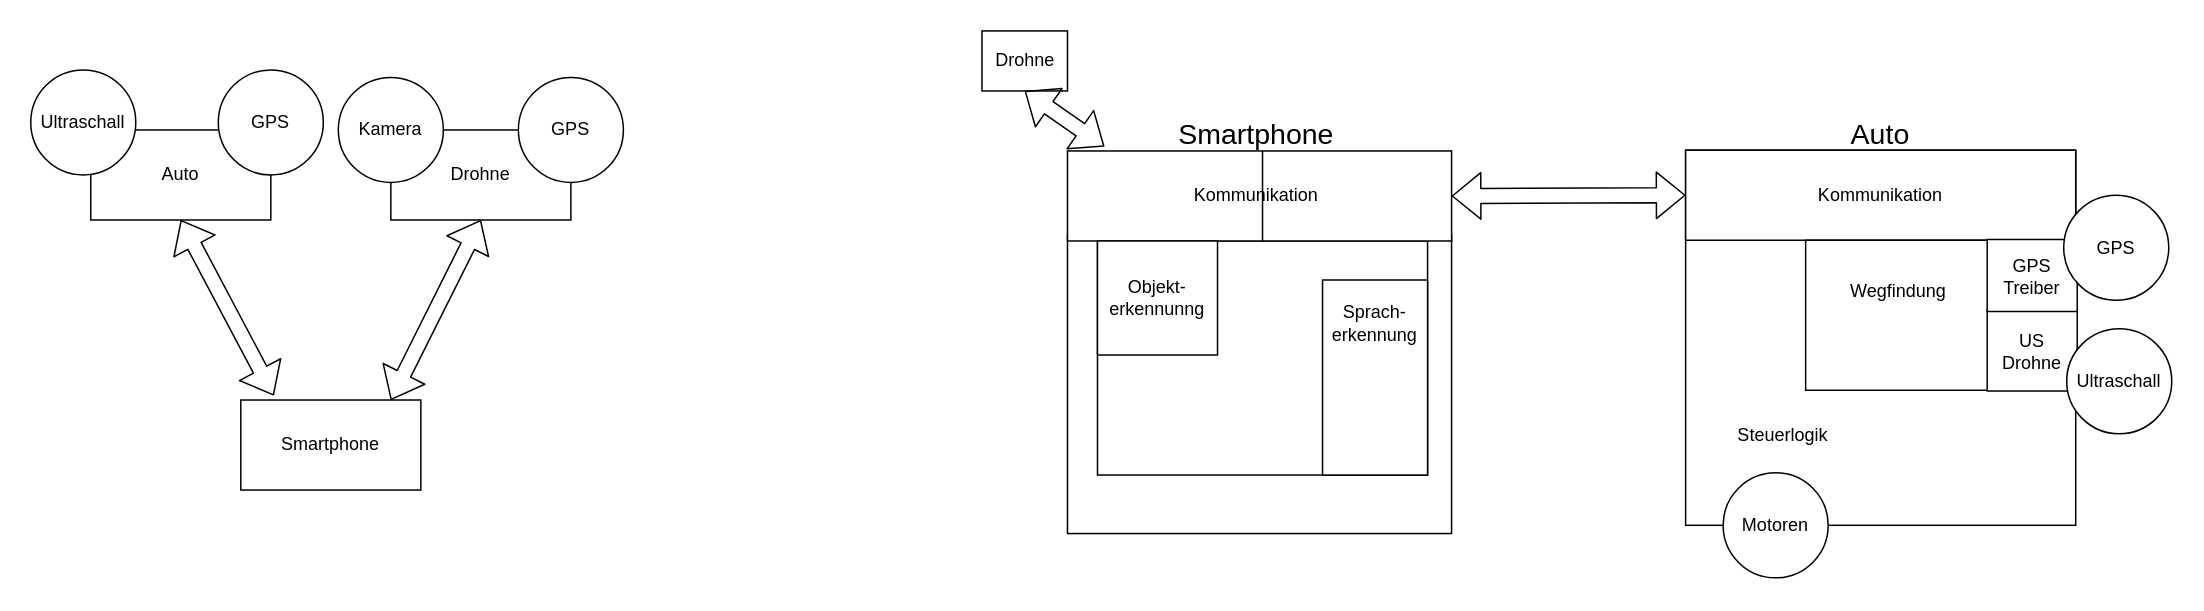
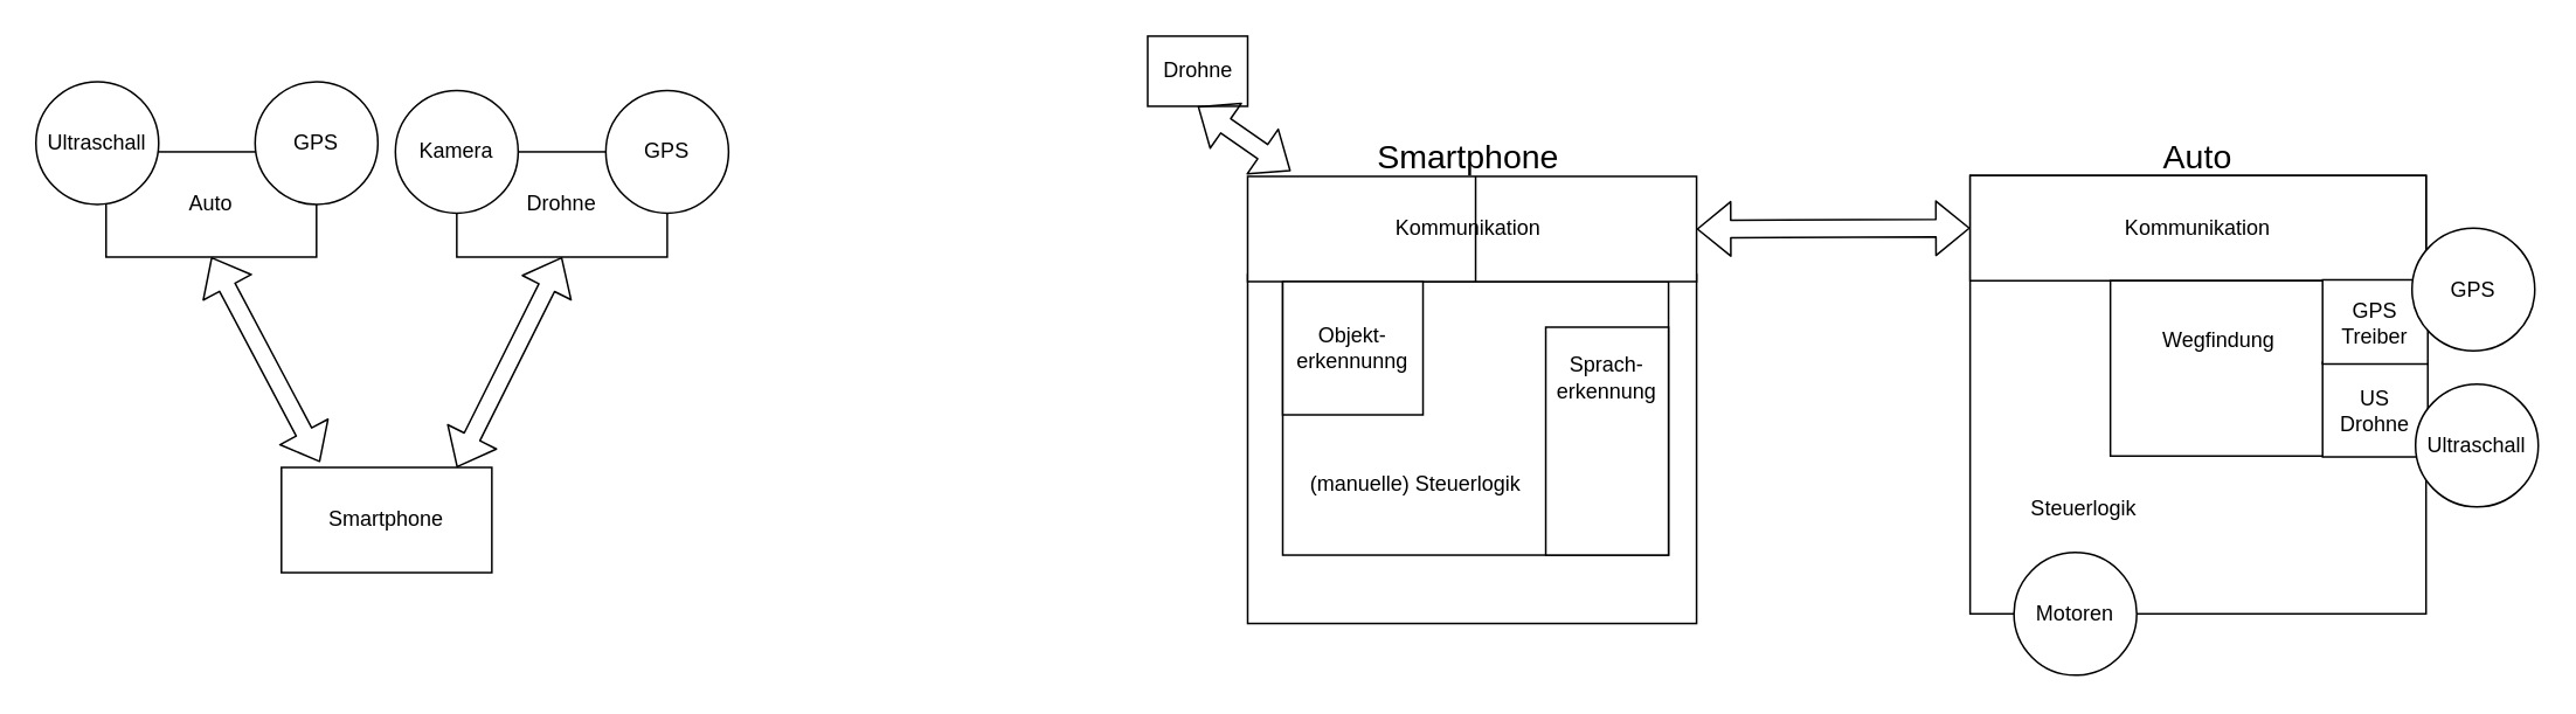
  <mxCell id="0" />
  <mxCell id="1" parent="0" />
  <mxCell id="2" value="" style="rounded=0;whiteSpace=wrap;html=1;" vertex="1" parent="1"><mxGeometry x="711" y="156" width="256" height="199" as="geometry" /></mxCell>
  <mxCell id="3" value="" style="rounded=0;whiteSpace=wrap;html=1;" vertex="1" parent="1"><mxGeometry x="60" y="86" width="120" height="60" as="geometry" /></mxCell>
  <mxCell id="4" value="&lt;div&gt;Auto&lt;/div&gt;" style="text;html=1;strokeColor=none;fillColor=none;align=center;verticalAlign=middle;whiteSpace=wrap;rounded=0;" vertex="1" parent="1"><mxGeometry x="100" y="106" width="40" height="20" as="geometry" /></mxCell>
  <mxCell id="5" value="" style="rounded=0;whiteSpace=wrap;html=1;" vertex="1" parent="1"><mxGeometry x="160" y="266" width="120" height="60" as="geometry" /></mxCell>
  <mxCell id="6" value="&lt;div&gt;Smartphone&lt;/div&gt;" style="text;html=1;strokeColor=none;fillColor=none;align=center;verticalAlign=middle;whiteSpace=wrap;rounded=0;" vertex="1" parent="1"><mxGeometry x="200" y="286" width="40" height="20" as="geometry" /></mxCell>
  <mxCell id="7" value="" style="rounded=0;whiteSpace=wrap;html=1;" vertex="1" parent="1"><mxGeometry x="260" y="86" width="120" height="60" as="geometry" /></mxCell>
  <mxCell id="8" value="Drohne" style="text;html=1;strokeColor=none;fillColor=none;align=center;verticalAlign=middle;whiteSpace=wrap;rounded=0;" vertex="1" parent="1"><mxGeometry x="300" y="106" width="40" height="20" as="geometry" /></mxCell>
  <mxCell id="9" value="" style="shape=flexArrow;endArrow=classic;startArrow=classic;html=1;exitX=0.5;exitY=1;exitDx=0;exitDy=0;entryX=0.183;entryY=-0.05;entryDx=0;entryDy=0;entryPerimeter=0;" edge="1" parent="1" source="3" target="5"><mxGeometry width="50" height="50" relative="1" as="geometry"><mxPoint x="60" y="396" as="sourcePoint" /><mxPoint x="110" y="346" as="targetPoint" /></mxGeometry></mxCell>
  <mxCell id="10" value="" style="shape=flexArrow;endArrow=classic;startArrow=classic;html=1;entryX=0.5;entryY=1;entryDx=0;entryDy=0;" edge="1" parent="1" target="7"><mxGeometry width="50" height="50" relative="1" as="geometry"><mxPoint x="260" y="266" as="sourcePoint" /><mxPoint x="110" y="346" as="targetPoint" /></mxGeometry></mxCell>
  <mxCell id="11" value="" style="ellipse;whiteSpace=wrap;html=1;aspect=fixed;" vertex="1" parent="1"><mxGeometry x="20" y="46" width="70" height="70" as="geometry" /></mxCell>
  <mxCell id="12" value="&lt;div&gt;Ultraschall&lt;/div&gt;" style="text;html=1;strokeColor=none;fillColor=none;align=center;verticalAlign=middle;whiteSpace=wrap;rounded=0;" vertex="1" parent="1"><mxGeometry x="35" y="71" width="40" height="20" as="geometry" /></mxCell>
  <mxCell id="13" value="" style="ellipse;whiteSpace=wrap;html=1;aspect=fixed;" vertex="1" parent="1"><mxGeometry x="145" y="46" width="70" height="70" as="geometry" /></mxCell>
  <mxCell id="14" value="&lt;div&gt;GPS&lt;/div&gt;" style="text;html=1;strokeColor=none;fillColor=none;align=center;verticalAlign=middle;whiteSpace=wrap;rounded=0;" vertex="1" parent="1"><mxGeometry x="160" y="71" width="40" height="20" as="geometry" /></mxCell>
  <mxCell id="15" value="" style="ellipse;whiteSpace=wrap;html=1;aspect=fixed;" vertex="1" parent="1"><mxGeometry x="225" y="51" width="70" height="70" as="geometry" /></mxCell>
  <mxCell id="16" value="Kamera" style="text;html=1;strokeColor=none;fillColor=none;align=center;verticalAlign=middle;whiteSpace=wrap;rounded=0;" vertex="1" parent="1"><mxGeometry x="240" y="76" width="40" height="20" as="geometry" /></mxCell>
  <mxCell id="17" value="" style="ellipse;whiteSpace=wrap;html=1;aspect=fixed;" vertex="1" parent="1"><mxGeometry x="345" y="51" width="70" height="70" as="geometry" /></mxCell>
  <mxCell id="18" value="&lt;div&gt;GPS&lt;/div&gt;" style="text;html=1;strokeColor=none;fillColor=none;align=center;verticalAlign=middle;whiteSpace=wrap;rounded=0;" vertex="1" parent="1"><mxGeometry x="360" y="76" width="40" height="20" as="geometry" /></mxCell>
  <mxCell id="19" value="" style="rounded=0;whiteSpace=wrap;html=1;" vertex="1" parent="1"><mxGeometry x="1123" y="99.5" width="260" height="250" as="geometry" /></mxCell>
  <mxCell id="20" value="" style="rounded=0;whiteSpace=wrap;html=1;" vertex="1" parent="1"><mxGeometry x="1123" y="99.5" width="260" height="60" as="geometry" /></mxCell>
  <mxCell id="21" value="Kommunikation" style="text;html=1;strokeColor=none;fillColor=none;align=center;verticalAlign=middle;whiteSpace=wrap;rounded=0;" vertex="1" parent="1"><mxGeometry x="1233" y="119.5" width="40" height="20" as="geometry" /></mxCell>
  <mxCell id="22" value="Wegfindung" style="text;html=1;strokeColor=none;fillColor=none;align=center;verticalAlign=middle;whiteSpace=wrap;rounded=0;" vertex="1" parent="1"><mxGeometry x="1293" y="183.5" width="40" height="20" as="geometry" /></mxCell>
  <mxCell id="23" value="Steuerlogik" style="text;html=1;strokeColor=none;fillColor=none;align=center;verticalAlign=middle;whiteSpace=wrap;rounded=0;" vertex="1" parent="1"><mxGeometry x="1168" y="279.5" width="40" height="20" as="geometry" /></mxCell>
  <mxCell id="24" value="&lt;font style=&quot;font-size: 19px&quot;&gt;Auto&lt;/font&gt;" style="text;html=1;strokeColor=none;fillColor=none;align=center;verticalAlign=middle;whiteSpace=wrap;rounded=0;" vertex="1" parent="1"><mxGeometry x="1233" y="79.5" width="40" height="20" as="geometry" /></mxCell>
  <mxCell id="25" value="Motoren" style="ellipse;whiteSpace=wrap;html=1;aspect=fixed;" vertex="1" parent="1"><mxGeometry x="1148" y="314.5" width="70" height="70" as="geometry" /></mxCell>
  <mxCell id="26" value="" style="rounded=0;whiteSpace=wrap;html=1;" vertex="1" parent="1"><mxGeometry x="1203" y="159.5" width="180" height="100" as="geometry" /></mxCell>
  <mxCell id="27" value="" style="rounded=0;whiteSpace=wrap;html=1;" vertex="1" parent="1"><mxGeometry x="1324" y="206" width="60" height="54" as="geometry" /></mxCell>
  <mxCell id="28" value="&lt;div&gt;US&lt;/div&gt;&lt;div&gt;Drohne&lt;br&gt;&lt;/div&gt;" style="text;html=1;strokeColor=none;fillColor=none;align=center;verticalAlign=middle;whiteSpace=wrap;rounded=0;" vertex="1" parent="1"><mxGeometry x="1334" y="223.5" width="40" height="20" as="geometry" /></mxCell>
  <mxCell id="29" value="" style="ellipse;whiteSpace=wrap;html=1;aspect=fixed;" vertex="1" parent="1"><mxGeometry x="1377" y="218.5" width="70" height="70" as="geometry" /></mxCell>
  <mxCell id="30" value="&lt;div&gt;Ultraschall&lt;/div&gt;" style="text;html=1;strokeColor=none;fillColor=none;align=center;verticalAlign=middle;whiteSpace=wrap;rounded=0;" vertex="1" parent="1"><mxGeometry x="1392" y="243.5" width="40" height="20" as="geometry" /></mxCell>
  <mxCell id="31" value="" style="rounded=0;whiteSpace=wrap;html=1;" vertex="1" parent="1"><mxGeometry x="1324" y="159" width="60" height="48" as="geometry" /></mxCell>
  <mxCell id="32" value="&lt;div&gt;GPS&lt;/div&gt;&lt;div&gt;Treiber&lt;br&gt;&lt;/div&gt;" style="text;html=1;strokeColor=none;fillColor=none;align=center;verticalAlign=middle;whiteSpace=wrap;rounded=0;" vertex="1" parent="1"><mxGeometry x="1334" y="173.5" width="40" height="20" as="geometry" /></mxCell>
  <mxCell id="33" value="" style="ellipse;whiteSpace=wrap;html=1;aspect=fixed;" vertex="1" parent="1"><mxGeometry x="1375" y="129.5" width="70" height="70" as="geometry" /></mxCell>
  <mxCell id="34" value="&lt;div&gt;GPS&lt;/div&gt;" style="text;html=1;strokeColor=none;fillColor=none;align=center;verticalAlign=middle;whiteSpace=wrap;rounded=0;" vertex="1" parent="1"><mxGeometry x="1390" y="154.5" width="40" height="20" as="geometry" /></mxCell>
  <mxCell id="35" value="&lt;div&gt;Wegfindung&lt;/div&gt;" style="text;html=1;strokeColor=none;fillColor=none;align=center;verticalAlign=middle;whiteSpace=wrap;rounded=0;" vertex="1" parent="1"><mxGeometry x="1245" y="183.5" width="40" height="20" as="geometry" /></mxCell>
  <mxCell id="36" value="" style="rounded=0;whiteSpace=wrap;html=1;" vertex="1" parent="1"><mxGeometry x="731" y="160" width="220" height="156" as="geometry" /></mxCell>
  <mxCell id="37" value="" style="rounded=0;whiteSpace=wrap;html=1;" vertex="1" parent="1"><mxGeometry x="711" y="100" width="256" height="60" as="geometry" /></mxCell>
  <mxCell id="38" value="Kommunikation" style="text;html=1;strokeColor=none;fillColor=none;align=center;verticalAlign=middle;whiteSpace=wrap;rounded=0;" vertex="1" parent="1"><mxGeometry x="816.5" y="120" width="40" height="20" as="geometry" /></mxCell>
+ <mxCell id="39" value="(manuelle) Steuerlogik" style="text;html=1;strokeColor=none;fillColor=none;align=center;verticalAlign=middle;whiteSpace=wrap;rounded=0;" vertex="1" parent="1"><mxGeometry x="743" y="266" width="128" height="20" as="geometry" /></mxCell>
  <mxCell id="40" value="&lt;div style=&quot;font-size: 19px&quot;&gt;&lt;font style=&quot;font-size: 19px&quot;&gt;Smartphone&lt;/font&gt;&lt;/div&gt;" style="text;html=1;strokeColor=none;fillColor=none;align=center;verticalAlign=middle;whiteSpace=wrap;rounded=0;" vertex="1" parent="1"><mxGeometry x="816.5" y="80" width="40" height="20" as="geometry" /></mxCell>
  <mxCell id="41" value="" style="rounded=0;whiteSpace=wrap;html=1;" vertex="1" parent="1"><mxGeometry x="731" y="160" width="80" height="76" as="geometry" /></mxCell>
  <mxCell id="42" value="&lt;div&gt;Objekt-&lt;/div&gt;&lt;div&gt;erkennunng&lt;/div&gt;" style="text;html=1;strokeColor=none;fillColor=none;align=center;verticalAlign=middle;whiteSpace=wrap;rounded=0;" vertex="1" parent="1"><mxGeometry x="751" y="188" width="40" height="20" as="geometry" /></mxCell>
  <mxCell id="43" value="" style="endArrow=none;html=1;entryX=0.5;entryY=0;entryDx=0;entryDy=0;exitX=0.5;exitY=1;exitDx=0;exitDy=0;" edge="1" parent="1"><mxGeometry width="50" height="50" relative="1" as="geometry"><mxPoint x="841" y="160" as="sourcePoint" /><mxPoint x="841" y="100" as="targetPoint" /></mxGeometry></mxCell>
  <mxCell id="44" value="" style="rounded=0;whiteSpace=wrap;html=1;" vertex="1" parent="1"><mxGeometry x="654" y="20" width="57" height="40" as="geometry" /></mxCell>
  <mxCell id="45" value="Drohne" style="text;html=1;strokeColor=none;fillColor=none;align=center;verticalAlign=middle;whiteSpace=wrap;rounded=0;" vertex="1" parent="1"><mxGeometry x="662.5" y="30" width="40" height="20" as="geometry" /></mxCell>
  <mxCell id="46" value="" style="shape=flexArrow;endArrow=classic;startArrow=classic;html=1;exitX=0.096;exitY=-0.05;exitDx=0;exitDy=0;exitPerimeter=0;entryX=0.5;entryY=1;entryDx=0;entryDy=0;" edge="1" parent="1" source="37" target="44"><mxGeometry width="50" height="50" relative="1" as="geometry"><mxPoint x="335.5" y="460" as="sourcePoint" /><mxPoint x="385.5" y="410" as="targetPoint" /></mxGeometry></mxCell>
  <mxCell id="47" value="" style="shape=flexArrow;endArrow=classic;startArrow=classic;html=1;entryX=0;entryY=0.5;entryDx=0;entryDy=0;exitX=1;exitY=0.5;exitDx=0;exitDy=0;" edge="1" parent="1" source="37" target="20"><mxGeometry width="50" height="50" relative="1" as="geometry"><mxPoint x="945.5" y="99" as="sourcePoint" /><mxPoint x="976" y="70" as="targetPoint" /></mxGeometry></mxCell>
  <mxCell id="48" value="" style="rounded=0;whiteSpace=wrap;html=1;" vertex="1" parent="1"><mxGeometry x="881" y="186" width="70" height="130" as="geometry" /></mxCell>
  <mxCell id="49" value="&lt;div&gt;Sprach-&lt;/div&gt;&lt;div&gt;erkennung&lt;br&gt;&lt;/div&gt;" style="text;html=1;strokeColor=none;fillColor=none;align=center;verticalAlign=middle;whiteSpace=wrap;rounded=0;" vertex="1" parent="1"><mxGeometry x="896" y="204.5" width="40" height="20" as="geometry" /></mxCell>
